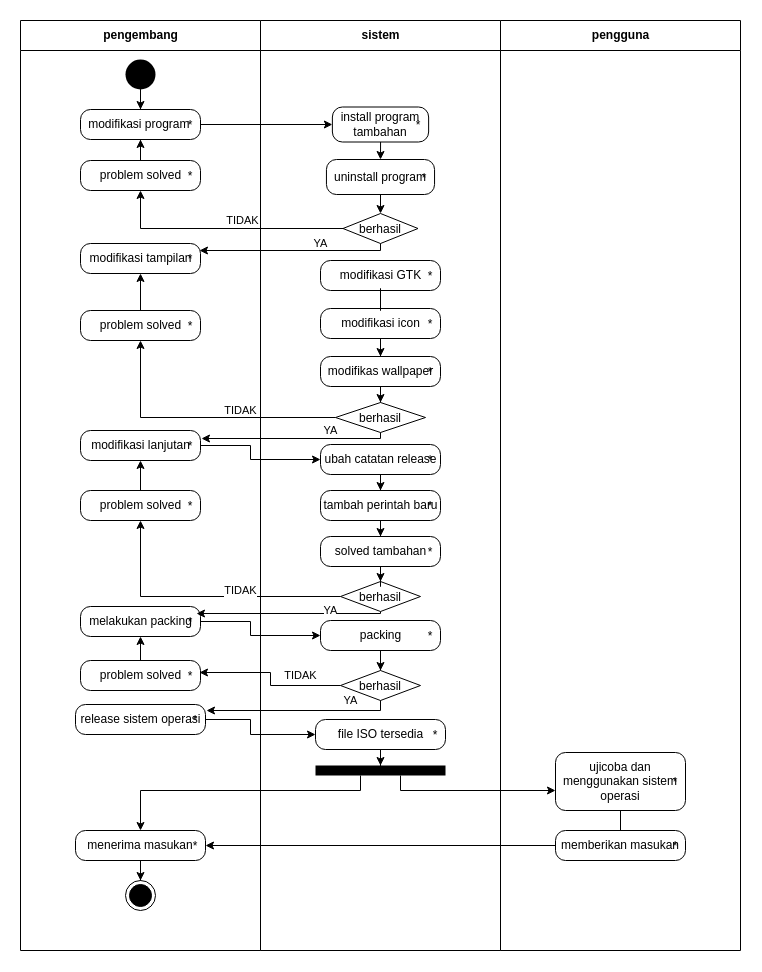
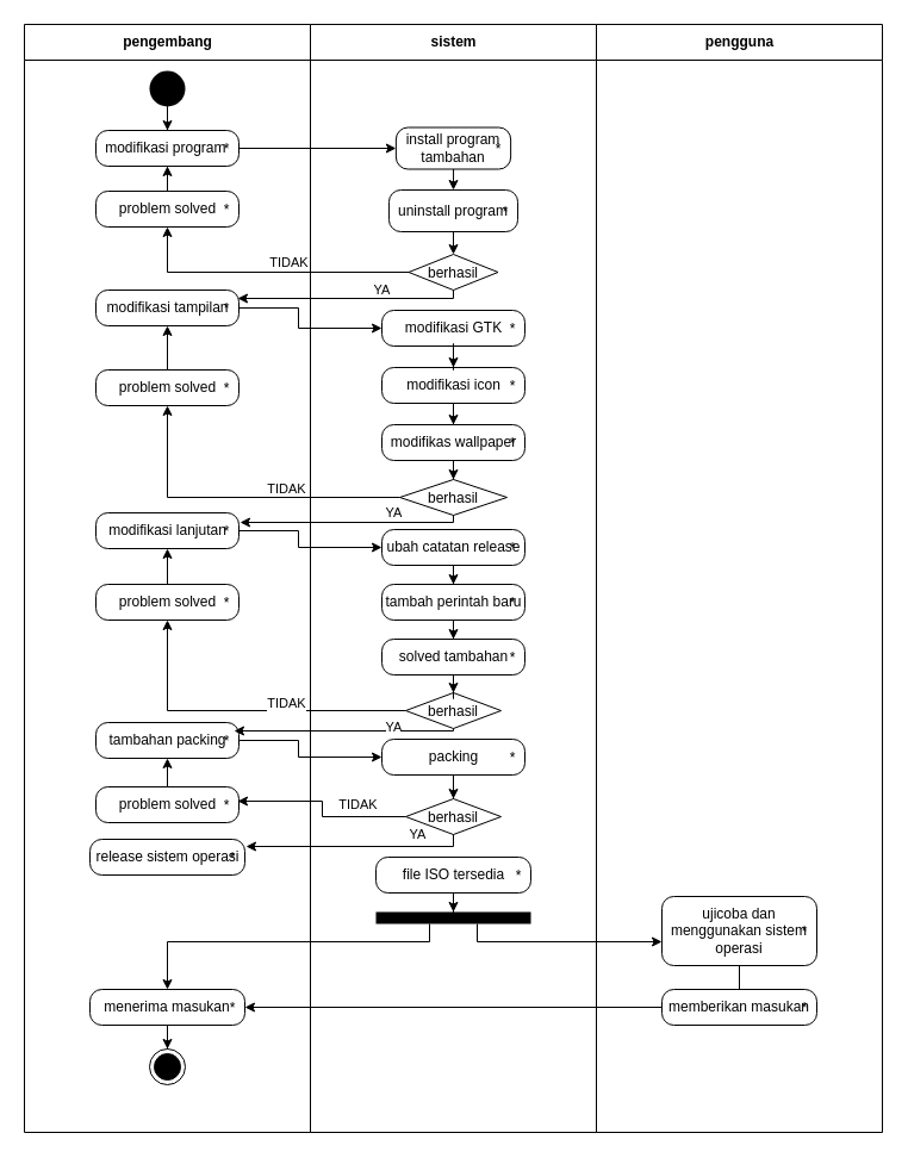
  <mxCell id="0" />
  <mxCell id="1" parent="0" />
  <mxCell id="2" value="pengembang" style="swimlane;fontStyle=1;align=center;horizontal=1;startSize=30;collapsible=0;html=1;" parent="1" vertex="1"><mxGeometry x="20" y="20" width="240" height="930" as="geometry" /></mxCell>
  <mxCell id="3" value="" style="edgeStyle=orthogonalEdgeStyle;rounded=0;orthogonalLoop=1;jettySize=auto;html=1;" parent="2" source="4" target="5" edge="1"><mxGeometry relative="1" as="geometry" /></mxCell>
  <mxCell id="4" value="" style="ellipse;fillColor=#000000;strokeColor=none;" parent="2" vertex="1"><mxGeometry x="105" y="39" width="30" height="30" as="geometry" /></mxCell>
  <mxCell id="5" value="modifikasi program&amp;nbsp;" style="html=1;dashed=0;rounded=1;absoluteArcSize=1;arcSize=20;verticalAlign=middle;align=center;" parent="2" vertex="1"><mxGeometry x="60" y="89" width="120" height="30" as="geometry" /></mxCell>
  <mxCell id="6" value="*" style="text;resizeWidth=0;resizeHeight=0;points=[];part=1;verticalAlign=middle;align=center;" parent="5" vertex="1"><mxGeometry x="1" y="0.5" width="20" height="20" relative="1" as="geometry"><mxPoint x="-20" y="-10" as="offset" /></mxGeometry></mxCell>
  <mxCell id="7" value="" style="edgeStyle=orthogonalEdgeStyle;rounded=0;orthogonalLoop=1;jettySize=auto;html=1;" parent="2" source="8" target="5" edge="1"><mxGeometry relative="1" as="geometry" /></mxCell>
  <mxCell id="8" value="problem solved" style="html=1;dashed=0;rounded=1;absoluteArcSize=1;arcSize=20;verticalAlign=middle;align=center;" parent="2" vertex="1"><mxGeometry x="60" y="140" width="120" height="30" as="geometry" /></mxCell>
  <mxCell id="9" value="*" style="text;resizeWidth=0;resizeHeight=0;points=[];part=1;verticalAlign=middle;align=center;" parent="8" vertex="1"><mxGeometry x="1" y="0.5" width="20" height="20" relative="1" as="geometry"><mxPoint x="-20" y="-10" as="offset" /></mxGeometry></mxCell>
  <mxCell id="10" value="modifikasi tampilan" style="html=1;dashed=0;rounded=1;absoluteArcSize=1;arcSize=20;verticalAlign=middle;align=center;" parent="2" vertex="1"><mxGeometry x="60" y="223" width="120" height="30" as="geometry" /></mxCell>
  <mxCell id="11" value="*" style="text;resizeWidth=0;resizeHeight=0;points=[];part=1;verticalAlign=middle;align=center;" parent="10" vertex="1"><mxGeometry x="1" y="0.5" width="20" height="20" relative="1" as="geometry"><mxPoint x="-20" y="-10" as="offset" /></mxGeometry></mxCell>
  <mxCell id="12" value="" style="edgeStyle=orthogonalEdgeStyle;rounded=0;orthogonalLoop=1;jettySize=auto;html=1;" parent="2" source="13" target="10" edge="1"><mxGeometry relative="1" as="geometry" /></mxCell>
  <mxCell id="13" value="problem solved" style="html=1;dashed=0;rounded=1;absoluteArcSize=1;arcSize=20;verticalAlign=middle;align=center;" parent="2" vertex="1"><mxGeometry x="60" y="290" width="120" height="30" as="geometry" /></mxCell>
  <mxCell id="14" value="*" style="text;resizeWidth=0;resizeHeight=0;points=[];part=1;verticalAlign=middle;align=center;" parent="13" vertex="1"><mxGeometry x="1" y="0.5" width="20" height="20" relative="1" as="geometry"><mxPoint x="-20" y="-10" as="offset" /></mxGeometry></mxCell>
  <mxCell id="15" value="modifikasi lanjutan" style="html=1;dashed=0;rounded=1;absoluteArcSize=1;arcSize=20;verticalAlign=middle;align=center;" parent="2" vertex="1"><mxGeometry x="60" y="410" width="120" height="30" as="geometry" /></mxCell>
  <mxCell id="16" value="*" style="text;resizeWidth=0;resizeHeight=0;points=[];part=1;verticalAlign=middle;align=center;" parent="15" vertex="1"><mxGeometry x="1" y="0.5" width="20" height="20" relative="1" as="geometry"><mxPoint x="-20" y="-10" as="offset" /></mxGeometry></mxCell>
  <mxCell id="17" value="" style="edgeStyle=orthogonalEdgeStyle;rounded=0;orthogonalLoop=1;jettySize=auto;html=1;" parent="2" source="18" target="15" edge="1"><mxGeometry relative="1" as="geometry" /></mxCell>
  <mxCell id="18" value="problem solved" style="html=1;dashed=0;rounded=1;absoluteArcSize=1;arcSize=20;verticalAlign=middle;align=center;" parent="2" vertex="1"><mxGeometry x="60" y="470" width="120" height="30" as="geometry" /></mxCell>
  <mxCell id="19" value="*" style="text;resizeWidth=0;resizeHeight=0;points=[];part=1;verticalAlign=middle;align=center;" parent="18" vertex="1"><mxGeometry x="1" y="0.5" width="20" height="20" relative="1" as="geometry"><mxPoint x="-20" y="-10" as="offset" /></mxGeometry></mxCell>
  <mxCell id="20" value="problem solved" style="html=1;dashed=0;rounded=1;absoluteArcSize=1;arcSize=20;verticalAlign=middle;align=center;" parent="2" vertex="1"><mxGeometry x="60" y="640" width="120" height="30" as="geometry" /></mxCell>
  <mxCell id="21" value="*" style="text;resizeWidth=0;resizeHeight=0;points=[];part=1;verticalAlign=middle;align=center;" parent="20" vertex="1"><mxGeometry x="1" y="0.5" width="20" height="20" relative="1" as="geometry"><mxPoint x="-20" y="-10" as="offset" /></mxGeometry></mxCell>
  <mxCell id="22" value="release sistem operasi" style="html=1;dashed=0;rounded=1;absoluteArcSize=1;arcSize=20;verticalAlign=middle;align=center;" parent="2" vertex="1"><mxGeometry x="55" y="684" width="130" height="30" as="geometry" /></mxCell>
  <mxCell id="23" value="*" style="text;resizeWidth=0;resizeHeight=0;points=[];part=1;verticalAlign=middle;align=center;" parent="22" vertex="1"><mxGeometry x="1" y="0.5" width="20" height="20" relative="1" as="geometry"><mxPoint x="-20" y="-10" as="offset" /></mxGeometry></mxCell>
  <mxCell id="24" value="" style="edgeStyle=orthogonalEdgeStyle;rounded=0;orthogonalLoop=1;jettySize=auto;html=1;" parent="2" source="25" target="27" edge="1"><mxGeometry relative="1" as="geometry" /></mxCell>
  <mxCell id="25" value="menerima masukan" style="html=1;dashed=0;rounded=1;absoluteArcSize=1;arcSize=20;verticalAlign=middle;align=center;whiteSpace=wrap;" parent="2" vertex="1"><mxGeometry x="55" y="810" width="130" height="30" as="geometry" /></mxCell>
  <mxCell id="26" value="*" style="text;resizeWidth=0;resizeHeight=0;points=[];part=1;verticalAlign=middle;align=center;" parent="25" vertex="1"><mxGeometry x="1" y="0.5" width="20" height="20" relative="1" as="geometry"><mxPoint x="-20" y="-10" as="offset" /></mxGeometry></mxCell>
  <mxCell id="27" value="" style="ellipse;html=1;shape=endState;fillColor=#000000;strokeColor=#000000;glass=0;sketch=0;" parent="2" vertex="1"><mxGeometry x="105" y="860" width="30" height="30" as="geometry" /></mxCell>
  <mxCell id="28" value="sistem" style="swimlane;fontStyle=1;align=center;horizontal=1;startSize=30;collapsible=0;html=1;" parent="1" vertex="1"><mxGeometry x="260" y="20" width="240" height="930" as="geometry" /></mxCell>
  <mxCell id="29" value="" style="edgeStyle=orthogonalEdgeStyle;rounded=0;orthogonalLoop=1;jettySize=auto;html=1;" parent="28" edge="1"><mxGeometry relative="1" as="geometry"><mxPoint x="120.1" y="111.5" as="sourcePoint" /><mxPoint x="120" y="139" as="targetPoint" /></mxGeometry></mxCell>
  <mxCell id="30" value="install program tambahan" style="html=1;dashed=0;rounded=1;absoluteArcSize=1;arcSize=20;verticalAlign=middle;align=center;sketch=0;glass=0;gradientColor=none;whiteSpace=wrap;" parent="28" vertex="1"><mxGeometry x="71.88" y="86.5" width="96.25" height="35" as="geometry" /></mxCell>
  <mxCell id="31" value="*" style="text;resizeWidth=0;resizeHeight=0;points=[];part=1;verticalAlign=middle;align=center;" parent="30" vertex="1"><mxGeometry x="1" y="0.5" width="20" height="20" relative="1" as="geometry"><mxPoint x="-20" y="-10" as="offset" /></mxGeometry></mxCell>
  <mxCell id="32" value="" style="edgeStyle=orthogonalEdgeStyle;rounded=0;orthogonalLoop=1;jettySize=auto;html=1;" parent="28" edge="1"><mxGeometry relative="1" as="geometry"><mxPoint x="120" y="174" as="sourcePoint" /><mxPoint x="120" y="193" as="targetPoint" /></mxGeometry></mxCell>
  <mxCell id="33" value="uninstall program" style="html=1;dashed=0;rounded=1;absoluteArcSize=1;arcSize=20;verticalAlign=middle;align=center;sketch=0;glass=0;gradientColor=none;whiteSpace=wrap;" parent="28" vertex="1"><mxGeometry x="65.94" y="139" width="108.12" height="35" as="geometry" /></mxCell>
  <mxCell id="34" value="*" style="text;resizeWidth=0;resizeHeight=0;points=[];part=1;verticalAlign=middle;align=center;" parent="33" vertex="1"><mxGeometry x="1" y="0.5" width="20" height="20" relative="1" as="geometry"><mxPoint x="-20" y="-10" as="offset" /></mxGeometry></mxCell>
  <mxCell id="35" value="berhasil" style="rhombus;glass=0;sketch=0;gradientColor=none;" parent="28" vertex="1"><mxGeometry x="82.5" y="193" width="75" height="30" as="geometry" /></mxCell>
  <mxCell id="36" value="" style="edgeStyle=orthogonalEdgeStyle;rounded=0;orthogonalLoop=1;jettySize=auto;html=1;" parent="28" source="40" target="38" edge="1"><mxGeometry relative="1" as="geometry" /></mxCell>
  <mxCell id="37" value="" style="edgeStyle=orthogonalEdgeStyle;rounded=0;orthogonalLoop=1;jettySize=auto;html=1;" parent="28" source="38" target="45" edge="1"><mxGeometry relative="1" as="geometry" /></mxCell>
  <mxCell id="38" value="modifikas wallpaper" style="html=1;dashed=0;rounded=1;absoluteArcSize=1;arcSize=20;verticalAlign=middle;align=center;" parent="28" vertex="1"><mxGeometry x="60" y="336" width="120" height="30" as="geometry" /></mxCell>
  <mxCell id="39" value="*" style="text;resizeWidth=0;resizeHeight=0;points=[];part=1;verticalAlign=middle;align=center;" parent="38" vertex="1"><mxGeometry x="1" y="0.5" width="20" height="20" relative="1" as="geometry"><mxPoint x="-20" y="-10" as="offset" /></mxGeometry></mxCell>
  <mxCell id="40" value="modifikasi icon" style="html=1;dashed=0;rounded=1;absoluteArcSize=1;arcSize=20;verticalAlign=middle;align=center;" parent="28" vertex="1"><mxGeometry x="60" y="288" width="120" height="30" as="geometry" /></mxCell>
  <mxCell id="41" value="*" style="text;resizeWidth=0;resizeHeight=0;points=[];part=1;verticalAlign=middle;align=center;" parent="40" vertex="1"><mxGeometry x="1" y="0.5" width="20" height="20" relative="1" as="geometry"><mxPoint x="-20" y="-10" as="offset" /></mxGeometry></mxCell>
  <mxCell id="42" value="modifikasi GTK" style="html=1;dashed=0;rounded=1;absoluteArcSize=1;arcSize=20;verticalAlign=middle;align=center;" parent="28" vertex="1"><mxGeometry x="60" y="240" width="120" height="30" as="geometry" /></mxCell>
  <mxCell id="43" value="*" style="text;resizeWidth=0;resizeHeight=0;points=[];part=1;verticalAlign=middle;align=center;" parent="42" vertex="1"><mxGeometry x="1" y="0.5" width="20" height="20" relative="1" as="geometry"><mxPoint x="-20" y="-10" as="offset" /></mxGeometry></mxCell>
- <mxCell id="44" value="" style="edgeStyle=orthogonalEdgeStyle;rounded=0;orthogonalLoop=1;jettySize=auto;html=1;endArrow=none;" parent="28" source="42" target="40" edge="1"><mxGeometry relative="1" as="geometry" /></mxCell>
+ <mxCell id="44" value="" style="edgeStyle=orthogonalEdgeStyle;rounded=0;orthogonalLoop=1;jettySize=auto;html=1;" parent="28" source="42" target="40" edge="1"><mxGeometry relative="1" as="geometry" /></mxCell>
  <mxCell id="45" value="berhasil" style="rhombus;glass=0;sketch=0;gradientColor=none;" parent="28" vertex="1"><mxGeometry x="75" y="382" width="90" height="30" as="geometry" /></mxCell>
  <mxCell id="46" value="berhasil" style="rhombus;glass=0;sketch=0;gradientColor=none;" parent="28" vertex="1"><mxGeometry x="80" y="561" width="80" height="30" as="geometry" /></mxCell>
  <mxCell id="47" value="" style="edgeStyle=orthogonalEdgeStyle;rounded=0;orthogonalLoop=1;jettySize=auto;html=1;entryX=0.5;entryY=0;entryDx=0;entryDy=0;" parent="28" source="48" target="50" edge="1"><mxGeometry relative="1" as="geometry" /></mxCell>
  <mxCell id="48" value="packing" style="html=1;dashed=0;rounded=1;absoluteArcSize=1;arcSize=20;verticalAlign=middle;align=center;" parent="28" vertex="1"><mxGeometry x="60.01" y="600" width="120" height="30" as="geometry" /></mxCell>
  <mxCell id="49" value="*" style="text;resizeWidth=0;resizeHeight=0;points=[];part=1;verticalAlign=middle;align=center;" parent="48" vertex="1"><mxGeometry x="1" y="0.5" width="20" height="20" relative="1" as="geometry"><mxPoint x="-20" y="-10" as="offset" /></mxGeometry></mxCell>
  <mxCell id="50" value="berhasil" style="rhombus;glass=0;sketch=0;gradientColor=none;" parent="28" vertex="1"><mxGeometry x="80" y="650" width="80" height="30" as="geometry" /></mxCell>
  <mxCell id="51" style="edgeStyle=orthogonalEdgeStyle;rounded=0;orthogonalLoop=1;jettySize=auto;html=1;" parent="28" source="52" target="54" edge="1"><mxGeometry relative="1" as="geometry" /></mxCell>
  <mxCell id="52" value="file ISO tersedia" style="html=1;dashed=0;rounded=1;absoluteArcSize=1;arcSize=20;verticalAlign=middle;align=center;" parent="28" vertex="1"><mxGeometry x="55" y="699" width="130" height="30" as="geometry" /></mxCell>
  <mxCell id="53" value="*" style="text;resizeWidth=0;resizeHeight=0;points=[];part=1;verticalAlign=middle;align=center;" parent="52" vertex="1"><mxGeometry x="1" y="0.5" width="20" height="20" relative="1" as="geometry"><mxPoint x="-20" y="-10" as="offset" /></mxGeometry></mxCell>
  <mxCell id="54" value="" style="fontStyle=0;labelPosition=right;verticalLabelPosition=middle;align=left;verticalAlign=middle;spacingLeft=2;html=1;points=[[0,0.5],[1,0.5]];fillColor=#000000;strokeColor=none;glass=0;sketch=0;" parent="28" vertex="1"><mxGeometry x="55" y="745" width="130" height="10" as="geometry" /></mxCell>
  <mxCell id="55" value="pengguna" style="swimlane;fontStyle=1;align=center;horizontal=1;startSize=30;collapsible=0;html=1;" parent="1" vertex="1"><mxGeometry x="500" y="20" width="240" height="930" as="geometry" /></mxCell>
  <mxCell id="56" value="" style="edgeStyle=orthogonalEdgeStyle;rounded=0;orthogonalLoop=1;jettySize=auto;html=1;endArrow=none;" parent="55" source="57" target="59" edge="1"><mxGeometry relative="1" as="geometry" /></mxCell>
  <mxCell id="57" value="ujicoba dan menggunakan sistem operasi" style="html=1;dashed=0;rounded=1;absoluteArcSize=1;arcSize=20;verticalAlign=middle;align=center;whiteSpace=wrap;" parent="55" vertex="1"><mxGeometry x="55" y="732" width="130" height="58" as="geometry" /></mxCell>
  <mxCell id="58" value="*" style="text;resizeWidth=0;resizeHeight=0;points=[];part=1;verticalAlign=middle;align=center;" parent="57" vertex="1"><mxGeometry x="1" y="0.5" width="20" height="20" relative="1" as="geometry"><mxPoint x="-20" y="-10" as="offset" /></mxGeometry></mxCell>
  <mxCell id="59" value="memberikan masukan" style="html=1;dashed=0;rounded=1;absoluteArcSize=1;arcSize=20;verticalAlign=middle;align=center;whiteSpace=wrap;" parent="55" vertex="1"><mxGeometry x="55" y="810" width="130" height="30" as="geometry" /></mxCell>
  <mxCell id="60" value="*" style="text;resizeWidth=0;resizeHeight=0;points=[];part=1;verticalAlign=middle;align=center;" parent="59" vertex="1"><mxGeometry x="1" y="0.5" width="20" height="20" relative="1" as="geometry"><mxPoint x="-20" y="-10" as="offset" /></mxGeometry></mxCell>
  <mxCell id="61" value="" style="edgeStyle=orthogonalEdgeStyle;rounded=0;orthogonalLoop=1;jettySize=auto;html=1;" parent="1" source="5" target="30" edge="1"><mxGeometry relative="1" as="geometry" /></mxCell>
  <mxCell id="62" value="TIDAK" style="edgeStyle=orthogonalEdgeStyle;rounded=0;orthogonalLoop=1;jettySize=auto;html=1;entryX=0.5;entryY=1;entryDx=0;entryDy=0;" parent="1" source="35" target="8" edge="1"><mxGeometry x="-0.148" y="-8" relative="1" as="geometry"><mxPoint x="1" as="offset" /></mxGeometry></mxCell>
  <mxCell id="63" value="YA" style="edgeStyle=orthogonalEdgeStyle;rounded=0;orthogonalLoop=1;jettySize=auto;html=1;entryX=0.95;entryY=0.3;entryDx=0;entryDy=0;entryPerimeter=0;exitX=0.5;exitY=1;exitDx=0;exitDy=0;" parent="1" source="35" edge="1"><mxGeometry x="-0.287" y="-7" relative="1" as="geometry"><mxPoint x="380" y="250" as="sourcePoint" /><mxPoint x="199" y="250" as="targetPoint" /><Array as="points"><mxPoint x="380" y="250" /></Array><mxPoint as="offset" /></mxGeometry></mxCell>
  <mxCell id="64" value="TIDAK" style="edgeStyle=orthogonalEdgeStyle;rounded=0;orthogonalLoop=1;jettySize=auto;html=1;" parent="1" source="45" target="13" edge="1"><mxGeometry x="-0.301" y="-7" relative="1" as="geometry"><mxPoint as="offset" /></mxGeometry></mxCell>
  <mxCell id="65" value="YA" style="edgeStyle=orthogonalEdgeStyle;rounded=0;orthogonalLoop=1;jettySize=auto;html=1;entryX=1.05;entryY=0.15;entryDx=0;entryDy=0;entryPerimeter=0;" parent="1" source="45" target="16" edge="1"><mxGeometry x="-0.395" y="-8" relative="1" as="geometry"><mxPoint x="240" y="430" as="targetPoint" /><Array as="points"><mxPoint x="380" y="438" /></Array><mxPoint as="offset" /></mxGeometry></mxCell>
  <mxCell id="66" value="" style="edgeStyle=orthogonalEdgeStyle;rounded=0;orthogonalLoop=1;jettySize=auto;html=1;" parent="1" source="67" target="72" edge="1"><mxGeometry relative="1" as="geometry" /></mxCell>
  <mxCell id="67" value="ubah catatan release" style="html=1;dashed=0;rounded=1;absoluteArcSize=1;arcSize=20;verticalAlign=middle;align=center;" parent="1" vertex="1"><mxGeometry x="320" y="444" width="120" height="30" as="geometry" /></mxCell>
  <mxCell id="68" value="*" style="text;resizeWidth=0;resizeHeight=0;points=[];part=1;verticalAlign=middle;align=center;" parent="67" vertex="1"><mxGeometry x="1" y="0.5" width="20" height="20" relative="1" as="geometry"><mxPoint x="-20" y="-10" as="offset" /></mxGeometry></mxCell>
  <mxCell id="69" value="" style="edgeStyle=orthogonalEdgeStyle;rounded=0;orthogonalLoop=1;jettySize=auto;html=1;" parent="1" source="15" target="67" edge="1"><mxGeometry relative="1" as="geometry"><Array as="points"><mxPoint x="250" y="445" /><mxPoint x="250" y="459" /></Array></mxGeometry></mxCell>
+ <mxCell id="70" style="edgeStyle=orthogonalEdgeStyle;rounded=0;orthogonalLoop=1;jettySize=auto;html=1;entryX=0;entryY=0.5;entryDx=0;entryDy=0;" parent="1" source="10" target="42" edge="1"><mxGeometry relative="1" as="geometry"><Array as="points"><mxPoint x="250" y="258" /><mxPoint x="250" y="275" /></Array></mxGeometry></mxCell>
  <mxCell id="71" value="" style="edgeStyle=orthogonalEdgeStyle;rounded=0;orthogonalLoop=1;jettySize=auto;html=1;" parent="1" source="72" target="75" edge="1"><mxGeometry relative="1" as="geometry" /></mxCell>
  <mxCell id="72" value="tambah perintah baru" style="html=1;dashed=0;rounded=1;absoluteArcSize=1;arcSize=20;verticalAlign=middle;align=center;" parent="1" vertex="1"><mxGeometry x="320" y="490" width="120" height="30" as="geometry" /></mxCell>
  <mxCell id="73" value="*" style="text;resizeWidth=0;resizeHeight=0;points=[];part=1;verticalAlign=middle;align=center;" parent="72" vertex="1"><mxGeometry x="1" y="0.5" width="20" height="20" relative="1" as="geometry"><mxPoint x="-20" y="-10" as="offset" /></mxGeometry></mxCell>
  <mxCell id="74" value="" style="edgeStyle=orthogonalEdgeStyle;rounded=0;orthogonalLoop=1;jettySize=auto;html=1;" parent="1" source="75" target="46" edge="1"><mxGeometry relative="1" as="geometry" /></mxCell>
  <mxCell id="75" value="solved tambahan" style="html=1;dashed=0;rounded=1;absoluteArcSize=1;arcSize=20;verticalAlign=middle;align=center;" parent="1" vertex="1"><mxGeometry x="320" y="536" width="120" height="30" as="geometry" /></mxCell>
  <mxCell id="76" value="*" style="text;resizeWidth=0;resizeHeight=0;points=[];part=1;verticalAlign=middle;align=center;" parent="75" vertex="1"><mxGeometry x="1" y="0.5" width="20" height="20" relative="1" as="geometry"><mxPoint x="-20" y="-10" as="offset" /></mxGeometry></mxCell>
  <mxCell id="77" value="TIDAK" style="edgeStyle=orthogonalEdgeStyle;rounded=0;orthogonalLoop=1;jettySize=auto;html=1;entryX=0.5;entryY=1;entryDx=0;entryDy=0;" parent="1" source="46" target="18" edge="1"><mxGeometry x="-0.275" y="-6" relative="1" as="geometry"><mxPoint as="offset" /></mxGeometry></mxCell>
  <mxCell id="78" value="" style="edgeStyle=orthogonalEdgeStyle;rounded=0;orthogonalLoop=1;jettySize=auto;html=1;" parent="1" source="79" target="48" edge="1"><mxGeometry relative="1" as="geometry"><Array as="points"><mxPoint x="250" y="621" /><mxPoint x="250" y="635" /></Array></mxGeometry></mxCell>
- <mxCell id="79" value="melakukan packing" style="html=1;dashed=0;rounded=1;absoluteArcSize=1;arcSize=20;verticalAlign=middle;align=center;" parent="1" vertex="1"><mxGeometry x="80" y="606" width="120" height="30" as="geometry" /></mxCell>
+ <mxCell id="79" value="tambahan packing" style="html=1;dashed=0;rounded=1;absoluteArcSize=1;arcSize=20;verticalAlign=middle;align=center;" parent="1" vertex="1"><mxGeometry x="80" y="606" width="120" height="30" as="geometry" /></mxCell>
  <mxCell id="80" value="*" style="text;resizeWidth=0;resizeHeight=0;points=[];part=1;verticalAlign=middle;align=center;" parent="79" vertex="1"><mxGeometry x="1" y="0.5" width="20" height="20" relative="1" as="geometry"><mxPoint x="-20" y="-10" as="offset" /></mxGeometry></mxCell>
  <mxCell id="81" value="YA" style="edgeStyle=orthogonalEdgeStyle;rounded=0;orthogonalLoop=1;jettySize=auto;html=1;entryX=0.8;entryY=0.1;entryDx=0;entryDy=0;entryPerimeter=0;" parent="1" source="46" target="80" edge="1"><mxGeometry x="-0.441" y="-3" relative="1" as="geometry"><Array as="points"><mxPoint x="380" y="613" /></Array><mxPoint as="offset" /></mxGeometry></mxCell>
  <mxCell id="82" value="TIDAK" style="edgeStyle=orthogonalEdgeStyle;rounded=0;orthogonalLoop=1;jettySize=auto;html=1;entryX=0.95;entryY=0.35;entryDx=0;entryDy=0;entryPerimeter=0;" parent="1" source="50" target="21" edge="1"><mxGeometry x="-0.48" y="-10" relative="1" as="geometry"><mxPoint as="offset" /></mxGeometry></mxCell>
  <mxCell id="83" value="" style="edgeStyle=orthogonalEdgeStyle;rounded=0;orthogonalLoop=1;jettySize=auto;html=1;" parent="1" source="20" target="79" edge="1"><mxGeometry relative="1" as="geometry" /></mxCell>
  <mxCell id="84" value="YA" style="edgeStyle=orthogonalEdgeStyle;rounded=0;orthogonalLoop=1;jettySize=auto;html=1;entryX=1.05;entryY=0.05;entryDx=0;entryDy=0;entryPerimeter=0;" parent="1" source="50" target="23" edge="1"><mxGeometry x="-0.565" y="-10" relative="1" as="geometry"><mxPoint x="200" y="710" as="targetPoint" /><Array as="points"><mxPoint x="380" y="710" /></Array><mxPoint as="offset" /></mxGeometry></mxCell>
- <mxCell id="85" value="" style="edgeStyle=orthogonalEdgeStyle;rounded=0;orthogonalLoop=1;jettySize=auto;html=1;" parent="1" source="22" target="52" edge="1"><mxGeometry relative="1" as="geometry"><Array as="points"><mxPoint x="250" y="719" /><mxPoint x="250" y="734" /></Array></mxGeometry></mxCell>
  <mxCell id="86" value="" style="edgeStyle=orthogonalEdgeStyle;rounded=0;orthogonalLoop=1;jettySize=auto;html=1;" parent="1" source="59" target="25" edge="1"><mxGeometry relative="1" as="geometry" /></mxCell>
  <mxCell id="87" style="edgeStyle=orthogonalEdgeStyle;rounded=0;orthogonalLoop=1;jettySize=auto;html=1;" parent="1" source="54" target="25" edge="1"><mxGeometry relative="1" as="geometry"><Array as="points"><mxPoint x="360" y="790" /><mxPoint x="140" y="790" /></Array></mxGeometry></mxCell>
  <mxCell id="88" style="edgeStyle=orthogonalEdgeStyle;rounded=0;orthogonalLoop=1;jettySize=auto;html=1;" parent="1" source="54" target="57" edge="1"><mxGeometry relative="1" as="geometry"><Array as="points"><mxPoint x="400" y="790" /></Array></mxGeometry></mxCell>
